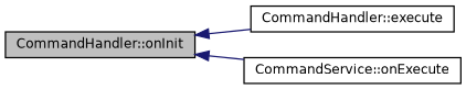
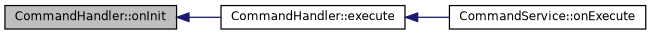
  digraph {
    rankdir=LR
    node [color=black fillcolor=white fontname=Helvetica fontsize=10 shape=record style=filled]
    edge [color=midnightblue dir=back fontname=Helvetica fontsize=10 labelfontname=Helvetica labelfontsize=10 style=solid]
    n1 [fillcolor=grey75 fontcolor=black height=0.2 label="CommandHandler::onInit" width=0.4]
    n2 [height=0.2 label="CommandHandler::execute" width=0.4]
    n3 [height=0.2 label="CommandService::onExecute" width=0.4]
    n1 -> n2
-   n1 -> n3
+   n2 -> n3
  }
